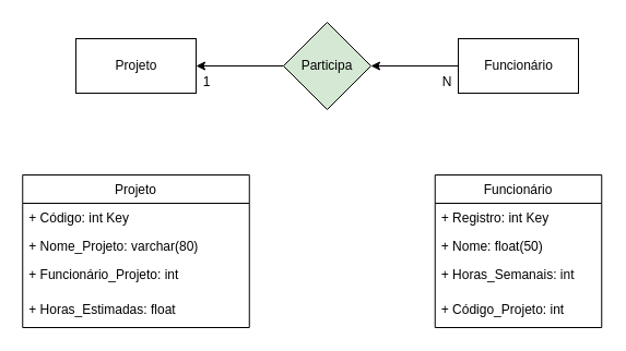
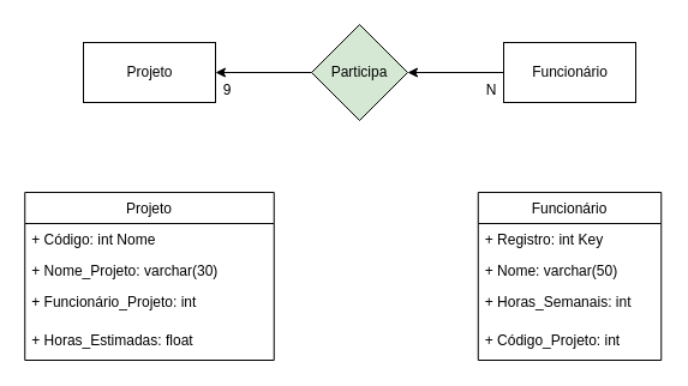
  <mxCell id="0" />
  <mxCell id="1" parent="0" />
  <mxCell id="2" style="edgeStyle=orthogonalEdgeStyle;rounded=0;orthogonalLoop=1;jettySize=auto;html=1;exitX=0;exitY=0.5;exitDx=0;exitDy=0;entryX=1;entryY=0.5;entryDx=0;entryDy=0;" edge="1" parent="1" source="3" target="4"><mxGeometry relative="1" as="geometry" /></mxCell>
  <mxCell id="3" value="Participa" style="rhombus;whiteSpace=wrap;html=1;fillColor=#d5e8d4;" vertex="1" parent="1"><mxGeometry x="259" y="20" width="80" height="80" as="geometry" /></mxCell>
  <mxCell id="4" value="Projeto" style="html=1;" vertex="1" parent="1"><mxGeometry x="69" y="35" width="110" height="50" as="geometry" /></mxCell>
  <mxCell id="5" style="edgeStyle=orthogonalEdgeStyle;rounded=0;orthogonalLoop=1;jettySize=auto;html=1;exitX=0;exitY=0.5;exitDx=0;exitDy=0;entryX=1;entryY=0.5;entryDx=0;entryDy=0;" edge="1" parent="1" source="6" target="3"><mxGeometry relative="1" as="geometry"><mxPoint x="349" y="60" as="targetPoint" /></mxGeometry></mxCell>
  <mxCell id="6" value="Funcionário" style="html=1;" vertex="1" parent="1"><mxGeometry x="419" y="35" width="110" height="50" as="geometry" /></mxCell>
  <mxCell id="7" value="N" style="text;html=1;strokeColor=none;fillColor=none;align=center;verticalAlign=middle;whiteSpace=wrap;rounded=0;" vertex="1" parent="1"><mxGeometry x="389" y="65" width="40" height="20" as="geometry" /></mxCell>
- <mxCell id="8" value="1" style="text;html=1;strokeColor=none;fillColor=none;align=center;verticalAlign=middle;whiteSpace=wrap;rounded=0;" vertex="1" parent="1"><mxGeometry x="169" y="65" width="40" height="20" as="geometry" /></mxCell>
+ <mxCell id="8" value="9" style="text;html=1;strokeColor=none;fillColor=none;align=center;verticalAlign=middle;whiteSpace=wrap;rounded=0;" vertex="1" parent="1"><mxGeometry x="169" y="65" width="40" height="20" as="geometry" /></mxCell>
  <mxCell id="9" value="Projeto" style="swimlane;fontStyle=0;childLayout=stackLayout;horizontal=1;startSize=26;fillColor=none;horizontalStack=0;resizeParent=1;resizeParentMax=0;resizeLast=0;collapsible=1;marginBottom=0;" vertex="1" parent="1"><mxGeometry x="20.25" y="160" width="207.5" height="140" as="geometry"><mxRectangle x="102.5" y="260" width="70" height="26" as="alternateBounds" /></mxGeometry></mxCell>
- <mxCell id="10" value="+ Código: int Key" style="text;strokeColor=none;fillColor=none;align=left;verticalAlign=top;spacingLeft=4;spacingRight=4;overflow=hidden;rotatable=0;points=[[0,0.5],[1,0.5]];portConstraint=eastwest;" vertex="1" parent="9"><mxGeometry y="26" width="207.5" height="26" as="geometry" /></mxCell>
- <mxCell id="11" value="+ Nome_Projeto: varchar(80)" style="text;strokeColor=none;fillColor=none;align=left;verticalAlign=top;spacingLeft=4;spacingRight=4;overflow=hidden;rotatable=0;points=[[0,0.5],[1,0.5]];portConstraint=eastwest;" vertex="1" parent="9"><mxGeometry y="52" width="207.5" height="26" as="geometry" /></mxCell>
+ <mxCell id="10" value="+ Código: int Nome" style="text;strokeColor=none;fillColor=none;align=left;verticalAlign=top;spacingLeft=4;spacingRight=4;overflow=hidden;rotatable=0;points=[[0,0.5],[1,0.5]];portConstraint=eastwest;" vertex="1" parent="9"><mxGeometry y="26" width="207.5" height="26" as="geometry" /></mxCell>
+ <mxCell id="11" value="+ Nome_Projeto: varchar(30)" style="text;strokeColor=none;fillColor=none;align=left;verticalAlign=top;spacingLeft=4;spacingRight=4;overflow=hidden;rotatable=0;points=[[0,0.5],[1,0.5]];portConstraint=eastwest;" vertex="1" parent="9"><mxGeometry y="52" width="207.5" height="26" as="geometry" /></mxCell>
  <mxCell id="12" value="+ Funcionário_Projeto: int" style="text;strokeColor=none;fillColor=none;align=left;verticalAlign=top;spacingLeft=4;spacingRight=4;overflow=hidden;rotatable=0;points=[[0,0.5],[1,0.5]];portConstraint=eastwest;" vertex="1" parent="9"><mxGeometry y="78" width="207.5" height="32" as="geometry" /></mxCell>
  <mxCell id="13" value="+ Horas_Estimadas: float" style="text;strokeColor=none;fillColor=none;align=left;verticalAlign=top;spacingLeft=4;spacingRight=4;overflow=hidden;rotatable=0;points=[[0,0.5],[1,0.5]];portConstraint=eastwest;" vertex="1" parent="9"><mxGeometry y="110" width="207.5" height="30" as="geometry" /></mxCell>
  <mxCell id="14" value="Funcionário" style="swimlane;fontStyle=0;childLayout=stackLayout;horizontal=1;startSize=26;fillColor=none;horizontalStack=0;resizeParent=1;resizeParentMax=0;resizeLast=0;collapsible=1;marginBottom=0;" vertex="1" parent="1"><mxGeometry x="397.75" y="160" width="152.5" height="140" as="geometry" /></mxCell>
  <mxCell id="15" value="+ Registro: int Key" style="text;strokeColor=none;fillColor=none;align=left;verticalAlign=top;spacingLeft=4;spacingRight=4;overflow=hidden;rotatable=0;points=[[0,0.5],[1,0.5]];portConstraint=eastwest;" vertex="1" parent="14"><mxGeometry y="26" width="152.5" height="26" as="geometry" /></mxCell>
- <mxCell id="16" value="+ Nome: float(50)" style="text;strokeColor=none;fillColor=none;align=left;verticalAlign=top;spacingLeft=4;spacingRight=4;overflow=hidden;rotatable=0;points=[[0,0.5],[1,0.5]];portConstraint=eastwest;" vertex="1" parent="14"><mxGeometry y="52" width="152.5" height="26" as="geometry" /></mxCell>
+ <mxCell id="16" value="+ Nome: varchar(50)" style="text;strokeColor=none;fillColor=none;align=left;verticalAlign=top;spacingLeft=4;spacingRight=4;overflow=hidden;rotatable=0;points=[[0,0.5],[1,0.5]];portConstraint=eastwest;" vertex="1" parent="14"><mxGeometry y="52" width="152.5" height="26" as="geometry" /></mxCell>
  <mxCell id="17" value="+ Horas_Semanais: int" style="text;strokeColor=none;fillColor=none;align=left;verticalAlign=top;spacingLeft=4;spacingRight=4;overflow=hidden;rotatable=0;points=[[0,0.5],[1,0.5]];portConstraint=eastwest;" vertex="1" parent="14"><mxGeometry y="78" width="152.5" height="32" as="geometry" /></mxCell>
  <mxCell id="18" value="+ Código_Projeto: int" style="text;strokeColor=none;fillColor=none;align=left;verticalAlign=top;spacingLeft=4;spacingRight=4;overflow=hidden;rotatable=0;points=[[0,0.5],[1,0.5]];portConstraint=eastwest;" vertex="1" parent="14"><mxGeometry y="110" width="152.5" height="30" as="geometry" /></mxCell>
